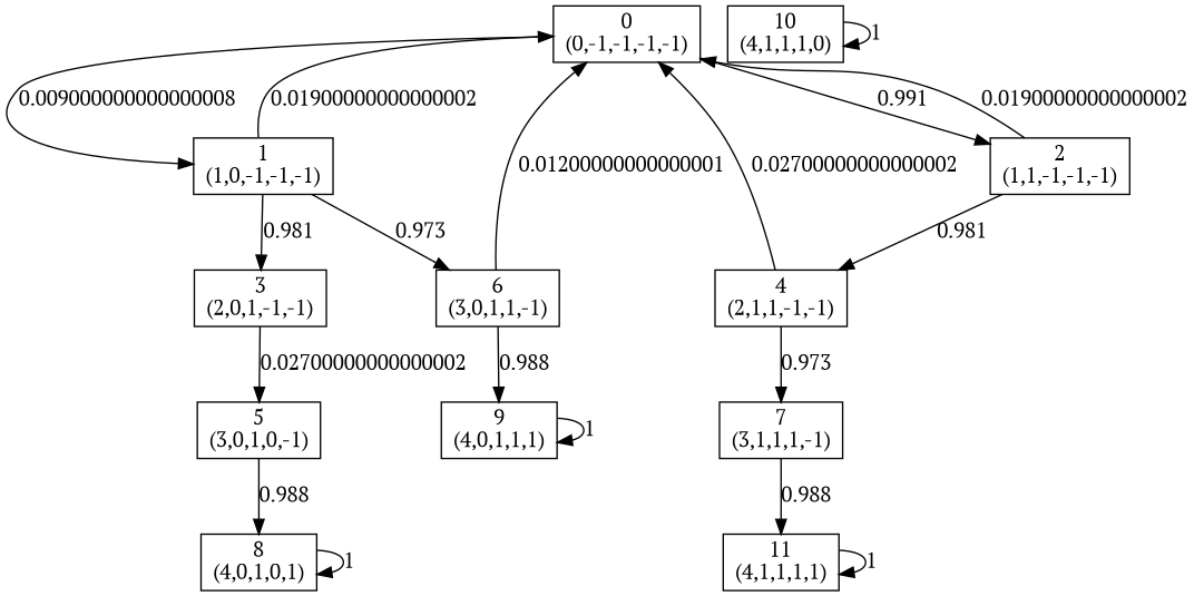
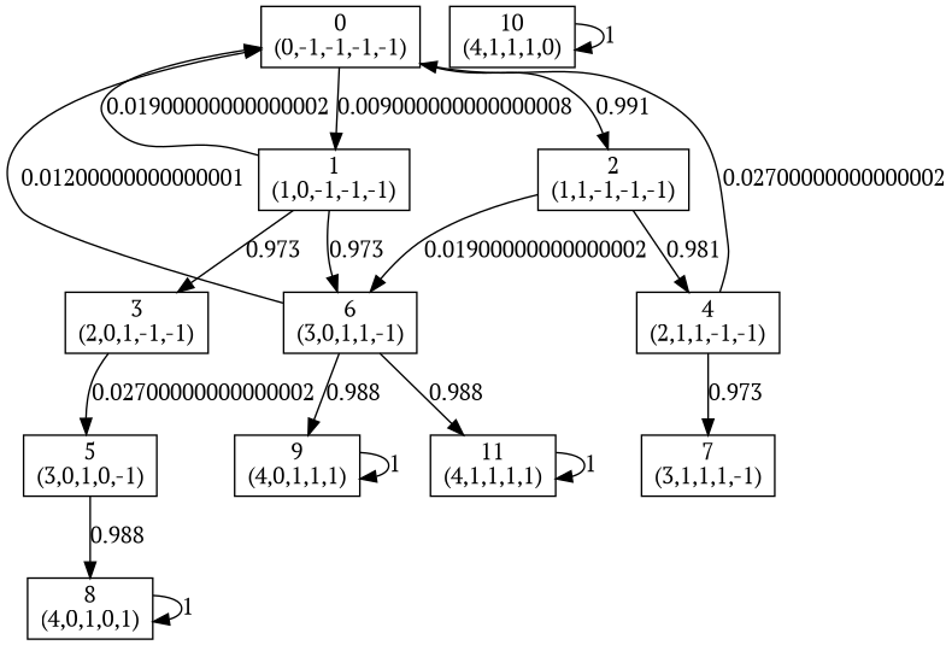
  digraph {
    fontname="PT Serif"
    node [fontname="PT Serif" shape=box]
    edge [fontname="PT Serif"]
    n1 [label="0\n(0,-1,-1,-1,-1)"]
    n2 [label="1\n(1,0,-1,-1,-1)"]
    n3 [label="2\n(1,1,-1,-1,-1)"]
    n4 [label="3\n(2,0,1,-1,-1)"]
    n5 [label="6\n(3,0,1,1,-1)"]
    n6 [label="4\n(2,1,1,-1,-1)"]
    n7 [label="5\n(3,0,1,0,-1)"]
    n8 [label="7\n(3,1,1,1,-1)"]
    n9 [label="8\n(4,0,1,0,1)"]
    n10 [label="9\n(4,0,1,1,1)"]
    n11 [label="11\n(4,1,1,1,1)"]
    n12 [label="10\n(4,1,1,1,0)"]
    n1 -> n2 [label=0.009000000000000008]
    n1 -> n3 [label=0.991]
    n2 -> n1 [label=0.01900000000000002]
-   n2 -> n4 [label=0.981]
+   n2 -> n4 [label=0.973]
    n2 -> n5 [label=0.973]
-   n3 -> n1 [label=0.01900000000000002]
+   n3 -> n5 [label=0.01900000000000002]
    n3 -> n6 [label=0.981]
    n4 -> n7 [label=0.02700000000000002]
    n5 -> n1 [label=0.01200000000000001]
    n5 -> n10 [label=0.988]
    n6 -> n1 [label=0.02700000000000002]
    n6 -> n8 [label=0.973]
    n7 -> n9 [label=0.988]
-   n8 -> n11 [label=0.988]
+   n5 -> n11 [label=0.988]
    n9 -> n9 [label=1]
    n10 -> n10 [label=1]
    n11 -> n11 [label=1]
    n12 -> n12 [label=1]
  }
